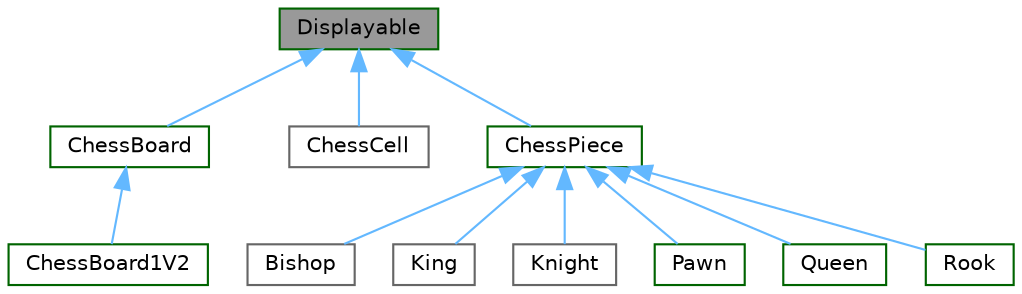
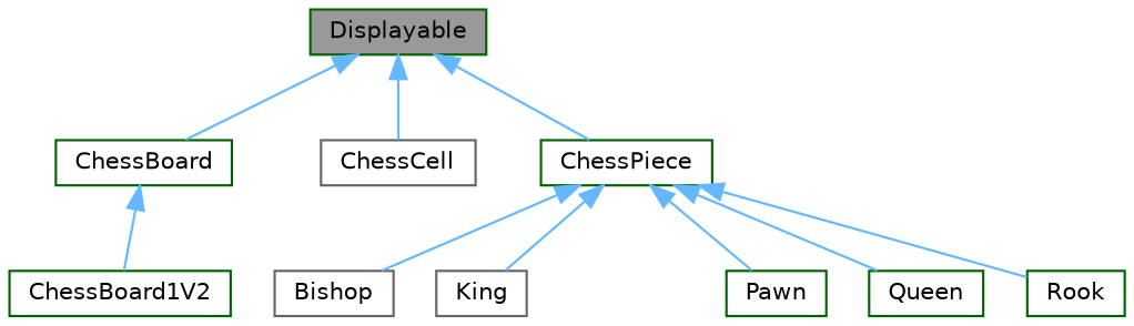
  digraph {
    node [color=darkgreen fillcolor=white fontname=Helvetica fontsize=10 shape=box style=filled]
    edge [color=steelblue1 dir=back fontname=Helvetica fontsize=10 labelfontname=Helvetica labelfontsize=10 style=solid]
    n1 [fillcolor=grey60 fontcolor=black height=0.2 label=Displayable width=0.4]
    n2 [height=0.2 label=ChessBoard width=0.4]
    n3 [color=gray40 height=0.2 label=ChessCell width=0.4]
    n4 [height=0.2 label=ChessPiece width=0.4]
    n5 [height=0.2 label=ChessBoard1V2 width=0.4]
    n6 [color=gray40 height=0.2 label=Bishop width=0.4]
    n7 [color=gray40 height=0.2 label=King width=0.4]
-   n8 [color=gray40 height=0.2 label=Knight width=0.4]
    n9 [height=0.2 label=Pawn width=0.4]
    n10 [height=0.2 label=Queen width=0.4]
    n11 [height=0.2 label=Rook width=0.4]
    n1 -> n2
    n1 -> n3
    n1 -> n4
    n2 -> n5
    n4 -> n6
    n4 -> n7
-   n4 -> n8
    n4 -> n9
    n4 -> n10
    n4 -> n11
  }
